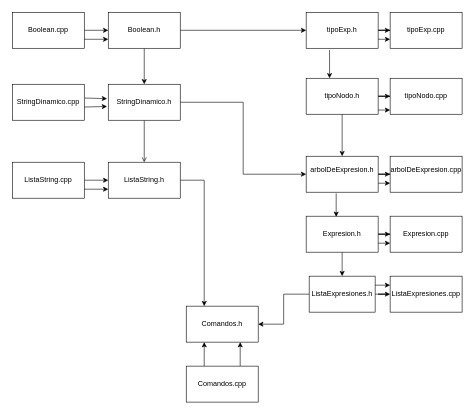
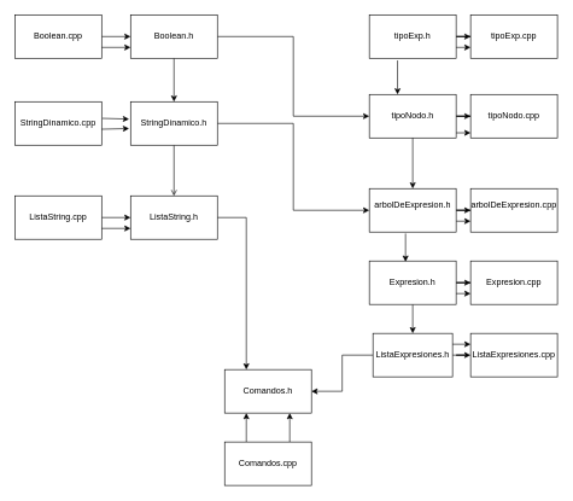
  <mxCell id="0" />
  <mxCell id="1" parent="0" />
- <mxCell id="2" style="edgeStyle=orthogonalEdgeStyle;rounded=0;orthogonalLoop=1;jettySize=auto;html=1;" parent="1" source="4" target="11" edge="1"><mxGeometry relative="1" as="geometry" /></mxCell>
+ <mxCell id="2" style="edgeStyle=orthogonalEdgeStyle;rounded=0;orthogonalLoop=1;jettySize=auto;html=1;entryX=0;entryY=0.5;entryDx=0;entryDy=0;" parent="1" source="4" target="13" edge="1"><mxGeometry relative="1" as="geometry" /></mxCell>
  <mxCell id="3" style="edgeStyle=orthogonalEdgeStyle;rounded=0;orthogonalLoop=1;jettySize=auto;html=1;exitX=0.5;exitY=1;exitDx=0;exitDy=0;entryX=0.5;entryY=0;entryDx=0;entryDy=0;" edge="1" parent="1" source="4" target="7"><mxGeometry relative="1" as="geometry" /></mxCell>
  <mxCell id="4" value="Boolean.h" style="rounded=0;whiteSpace=wrap;html=1;" parent="1" vertex="1"><mxGeometry x="180" y="20" width="120" height="60" as="geometry" /></mxCell>
  <mxCell id="5" style="edgeStyle=orthogonalEdgeStyle;rounded=0;orthogonalLoop=1;jettySize=auto;html=1;entryX=0.5;entryY=0;entryDx=0;entryDy=0;endArrow=open;" parent="1" source="7" target="9" edge="1"><mxGeometry relative="1" as="geometry" /></mxCell>
  <mxCell id="6" style="edgeStyle=orthogonalEdgeStyle;rounded=0;orthogonalLoop=1;jettySize=auto;html=1;entryX=0;entryY=0.5;entryDx=0;entryDy=0;" edge="1" parent="1" source="7" target="16"><mxGeometry relative="1" as="geometry" /></mxCell>
  <mxCell id="7" value="StringDinamico.h" style="rounded=0;whiteSpace=wrap;html=1;" parent="1" vertex="1"><mxGeometry x="180" y="140" width="120" height="60" as="geometry" /></mxCell>
  <mxCell id="8" style="edgeStyle=orthogonalEdgeStyle;rounded=0;orthogonalLoop=1;jettySize=auto;html=1;entryX=0.25;entryY=0;entryDx=0;entryDy=0;" edge="1" parent="1" source="9" target="45"><mxGeometry relative="1" as="geometry" /></mxCell>
  <mxCell id="9" value="ListaString.h" style="rounded=0;whiteSpace=wrap;html=1;" parent="1" vertex="1"><mxGeometry x="180" y="270" width="120" height="60" as="geometry" /></mxCell>
  <mxCell id="10" style="edgeStyle=orthogonalEdgeStyle;rounded=0;orthogonalLoop=1;jettySize=auto;html=1;entryX=0;entryY=0.5;entryDx=0;entryDy=0;" parent="1" source="11" target="39" edge="1"><mxGeometry relative="1" as="geometry" /></mxCell>
  <mxCell id="11" value="tipoExp.h" style="rounded=0;whiteSpace=wrap;html=1;" parent="1" vertex="1"><mxGeometry x="510" y="20" width="120" height="60" as="geometry" /></mxCell>
  <mxCell id="12" style="edgeStyle=orthogonalEdgeStyle;rounded=0;orthogonalLoop=1;jettySize=auto;html=1;" parent="1" source="13" target="32" edge="1"><mxGeometry relative="1" as="geometry" /></mxCell>
  <mxCell id="13" value="tipoNodo.h" style="rounded=0;whiteSpace=wrap;html=1;" parent="1" vertex="1"><mxGeometry x="510" y="130" width="120" height="60" as="geometry" /></mxCell>
  <mxCell id="14" style="edgeStyle=orthogonalEdgeStyle;rounded=0;orthogonalLoop=1;jettySize=auto;html=1;" parent="1" source="16" target="33" edge="1"><mxGeometry relative="1" as="geometry" /></mxCell>
  <mxCell id="15" style="edgeStyle=orthogonalEdgeStyle;rounded=0;orthogonalLoop=1;jettySize=auto;html=1;exitX=1;exitY=0.75;exitDx=0;exitDy=0;entryX=0;entryY=0.75;entryDx=0;entryDy=0;" edge="1" parent="1" source="16" target="33"><mxGeometry relative="1" as="geometry" /></mxCell>
  <mxCell id="16" value="arbolDeExpresion.h&lt;div&gt;&lt;br&gt;&lt;/div&gt;" style="rounded=0;whiteSpace=wrap;html=1;" parent="1" vertex="1"><mxGeometry x="510" y="260" width="120" height="60" as="geometry" /></mxCell>
  <mxCell id="17" style="edgeStyle=orthogonalEdgeStyle;rounded=0;orthogonalLoop=1;jettySize=auto;html=1;" parent="1" source="19" target="26" edge="1"><mxGeometry relative="1" as="geometry" /></mxCell>
  <mxCell id="18" style="edgeStyle=orthogonalEdgeStyle;rounded=0;orthogonalLoop=1;jettySize=auto;html=1;entryX=0;entryY=0.5;entryDx=0;entryDy=0;" parent="1" source="19" target="34" edge="1"><mxGeometry relative="1" as="geometry" /></mxCell>
  <mxCell id="19" value="Expresion.h" style="rounded=0;whiteSpace=wrap;html=1;" parent="1" vertex="1"><mxGeometry x="510" y="360" width="120" height="60" as="geometry" /></mxCell>
  <mxCell id="20" value="" style="endArrow=classic;html=1;rounded=0;" parent="1" edge="1"><mxGeometry width="50" height="50" relative="1" as="geometry"><mxPoint x="450" y="270" as="sourcePoint" /><mxPoint x="450" y="270" as="targetPoint" /></mxGeometry></mxCell>
  <mxCell id="21" value="" style="endArrow=classic;html=1;rounded=0;exitX=0.325;exitY=1.05;exitDx=0;exitDy=0;exitPerimeter=0;" parent="1" source="11" edge="1"><mxGeometry width="50" height="50" relative="1" as="geometry"><mxPoint x="540" y="140" as="sourcePoint" /><mxPoint x="549" y="130" as="targetPoint" /></mxGeometry></mxCell>
  <mxCell id="22" value="" style="endArrow=classic;html=1;rounded=0;entryX=0.5;entryY=0;entryDx=0;entryDy=0;exitX=0.5;exitY=1;exitDx=0;exitDy=0;" parent="1" source="13" target="16" edge="1"><mxGeometry width="50" height="50" relative="1" as="geometry"><mxPoint x="560" y="230" as="sourcePoint" /><mxPoint x="610" y="180" as="targetPoint" /></mxGeometry></mxCell>
  <mxCell id="23" value="" style="endArrow=classic;html=1;rounded=0;exitX=0.417;exitY=1.033;exitDx=0;exitDy=0;exitPerimeter=0;entryX=0.417;entryY=0.017;entryDx=0;entryDy=0;entryPerimeter=0;" parent="1" source="16" target="19" edge="1"><mxGeometry width="50" height="50" relative="1" as="geometry"><mxPoint x="550" y="380" as="sourcePoint" /><mxPoint x="600" y="330" as="targetPoint" /></mxGeometry></mxCell>
  <mxCell id="24" style="edgeStyle=orthogonalEdgeStyle;rounded=0;orthogonalLoop=1;jettySize=auto;html=1;entryX=0;entryY=0.5;entryDx=0;entryDy=0;" parent="1" source="26" target="35" edge="1"><mxGeometry relative="1" as="geometry" /></mxCell>
  <mxCell id="25" style="edgeStyle=orthogonalEdgeStyle;rounded=0;orthogonalLoop=1;jettySize=auto;html=1;entryX=1;entryY=0.5;entryDx=0;entryDy=0;" edge="1" parent="1" source="26" target="45"><mxGeometry relative="1" as="geometry"><mxPoint x="380" y="490" as="targetPoint" /></mxGeometry></mxCell>
  <mxCell id="26" value="ListaExpresiones.h" style="rounded=0;whiteSpace=wrap;html=1;" parent="1" vertex="1"><mxGeometry x="515" y="460" width="110" height="60" as="geometry" /></mxCell>
  <mxCell id="27" style="edgeStyle=orthogonalEdgeStyle;rounded=0;orthogonalLoop=1;jettySize=auto;html=1;entryX=0;entryY=0.5;entryDx=0;entryDy=0;" parent="1" source="28" target="4" edge="1"><mxGeometry relative="1" as="geometry" /></mxCell>
  <mxCell id="28" value="Boolean.cpp" style="rounded=0;whiteSpace=wrap;html=1;" parent="1" vertex="1"><mxGeometry y="20" width="120" height="60" as="geometry" x="20" /></mxCell>
  <mxCell id="29" value="StringDinamico.cpp" style="rounded=0;whiteSpace=wrap;html=1;" parent="1" vertex="1"><mxGeometry y="140" width="120" height="60" as="geometry" x="20" /></mxCell>
  <mxCell id="30" style="edgeStyle=orthogonalEdgeStyle;rounded=0;orthogonalLoop=1;jettySize=auto;html=1;entryX=0;entryY=0.5;entryDx=0;entryDy=0;" parent="1" source="31" target="9" edge="1"><mxGeometry relative="1" as="geometry"><mxPoint x="160" y="300" as="targetPoint" /></mxGeometry></mxCell>
  <mxCell id="31" value="ListaString.cpp" style="rounded=0;whiteSpace=wrap;html=1;" parent="1" vertex="1"><mxGeometry y="270" width="120" height="60" as="geometry" x="20" /></mxCell>
  <mxCell id="32" value="tipoNodo.cpp" style="rounded=0;whiteSpace=wrap;html=1;" parent="1" vertex="1"><mxGeometry x="650" y="130" width="120" height="60" as="geometry" /></mxCell>
  <mxCell id="33" value="arbolDeExpresion.cpp&lt;div&gt;&lt;br&gt;&lt;/div&gt;" style="rounded=0;whiteSpace=wrap;html=1;" parent="1" vertex="1"><mxGeometry x="650" y="260" width="120" height="60" as="geometry" /></mxCell>
  <mxCell id="34" value="Expresion.cpp" style="rounded=0;whiteSpace=wrap;html=1;" parent="1" vertex="1"><mxGeometry x="650" y="360" width="120" height="60" as="geometry" /></mxCell>
  <mxCell id="35" value="ListaExpresiones.cpp" style="rounded=0;whiteSpace=wrap;html=1;" parent="1" vertex="1"><mxGeometry x="650" y="460" width="120" height="60" as="geometry" /></mxCell>
  <mxCell id="36" value="" style="endArrow=classic;html=1;rounded=0;exitX=1;exitY=0.25;exitDx=0;exitDy=0;entryX=0;entryY=0.25;entryDx=0;entryDy=0;" parent="1" source="26" target="35" edge="1"><mxGeometry width="50" height="50" relative="1" as="geometry"><mxPoint x="630" y="510" as="sourcePoint" /><mxPoint x="680" y="460" as="targetPoint" /></mxGeometry></mxCell>
  <mxCell id="37" value="" style="endArrow=classic;html=1;rounded=0;entryX=0;entryY=0.75;entryDx=0;entryDy=0;exitX=1;exitY=0.75;exitDx=0;exitDy=0;" parent="1" source="19" target="34" edge="1"><mxGeometry width="50" height="50" relative="1" as="geometry"><mxPoint x="630" y="470" as="sourcePoint" /><mxPoint x="680" y="420" as="targetPoint" /></mxGeometry></mxCell>
  <mxCell id="38" value="" style="endArrow=classic;html=1;rounded=0;entryX=0;entryY=0.883;entryDx=0;entryDy=0;entryPerimeter=0;exitX=1;exitY=0.883;exitDx=0;exitDy=0;exitPerimeter=0;" parent="1" source="13" target="32" edge="1"><mxGeometry width="50" height="50" relative="1" as="geometry"><mxPoint x="350" y="450" as="sourcePoint" /><mxPoint x="400" y="400" as="targetPoint" /></mxGeometry></mxCell>
  <mxCell id="39" value="tipoExp.cpp" style="rounded=0;whiteSpace=wrap;html=1;" parent="1" vertex="1"><mxGeometry x="650" y="20" width="120" height="60" as="geometry" /></mxCell>
  <mxCell id="40" value="" style="endArrow=classic;html=1;rounded=0;exitX=1;exitY=0.75;exitDx=0;exitDy=0;entryX=0;entryY=0.75;entryDx=0;entryDy=0;" parent="1" source="11" target="39" edge="1"><mxGeometry width="50" height="50" relative="1" as="geometry"><mxPoint x="630" y="120" as="sourcePoint" /><mxPoint x="660" y="65" as="targetPoint" /></mxGeometry></mxCell>
  <mxCell id="41" value="" style="endArrow=classic;html=1;rounded=0;entryX=0;entryY=0.75;entryDx=0;entryDy=0;exitX=1;exitY=0.75;exitDx=0;exitDy=0;" parent="1" source="28" target="4" edge="1"><mxGeometry width="50" height="50" relative="1" as="geometry"><mxPoint x="380" y="300" as="sourcePoint" /><mxPoint x="430" y="250" as="targetPoint" /></mxGeometry></mxCell>
  <mxCell id="42" value="" style="endArrow=classic;html=1;rounded=0;entryX=0;entryY=0.75;entryDx=0;entryDy=0;exitX=1;exitY=0.75;exitDx=0;exitDy=0;" parent="1" source="31" target="9" edge="1"><mxGeometry width="50" height="50" relative="1" as="geometry"><mxPoint x="380" y="300" as="sourcePoint" /><mxPoint x="430" y="250" as="targetPoint" /></mxGeometry></mxCell>
  <mxCell id="43" value="" style="endArrow=classic;html=1;rounded=0;entryX=-0.017;entryY=0.617;entryDx=0;entryDy=0;entryPerimeter=0;exitX=1;exitY=0.633;exitDx=0;exitDy=0;exitPerimeter=0;" parent="1" source="29" target="7" edge="1"><mxGeometry width="50" height="50" relative="1" as="geometry"><mxPoint x="380" y="300" as="sourcePoint" /><mxPoint x="430" y="250" as="targetPoint" /></mxGeometry></mxCell>
  <mxCell id="44" value="" style="endArrow=classic;html=1;rounded=0;entryX=-0.017;entryY=0.4;entryDx=0;entryDy=0;entryPerimeter=0;exitX=1.008;exitY=0.383;exitDx=0;exitDy=0;exitPerimeter=0;" parent="1" source="29" target="7" edge="1"><mxGeometry width="50" height="50" relative="1" as="geometry"><mxPoint x="110" y="280" as="sourcePoint" /><mxPoint x="160" y="230" as="targetPoint" /></mxGeometry></mxCell>
  <mxCell id="45" value="Comandos.h" style="rounded=0;whiteSpace=wrap;html=1;" vertex="1" parent="1"><mxGeometry x="310" y="510" width="120" height="60" as="geometry" /></mxCell>
  <mxCell id="46" style="edgeStyle=orthogonalEdgeStyle;rounded=0;orthogonalLoop=1;jettySize=auto;html=1;exitX=0.25;exitY=0;exitDx=0;exitDy=0;entryX=0.25;entryY=1;entryDx=0;entryDy=0;" edge="1" parent="1" source="48" target="45"><mxGeometry relative="1" as="geometry" /></mxCell>
  <mxCell id="47" style="edgeStyle=orthogonalEdgeStyle;rounded=0;orthogonalLoop=1;jettySize=auto;html=1;exitX=0.75;exitY=0;exitDx=0;exitDy=0;entryX=0.75;entryY=1;entryDx=0;entryDy=0;" edge="1" parent="1" source="48" target="45"><mxGeometry relative="1" as="geometry" /></mxCell>
  <mxCell id="48" value="Comandos.cpp" style="rounded=0;whiteSpace=wrap;html=1;" vertex="1" parent="1"><mxGeometry x="310" y="610" width="120" height="60" as="geometry" /></mxCell>
